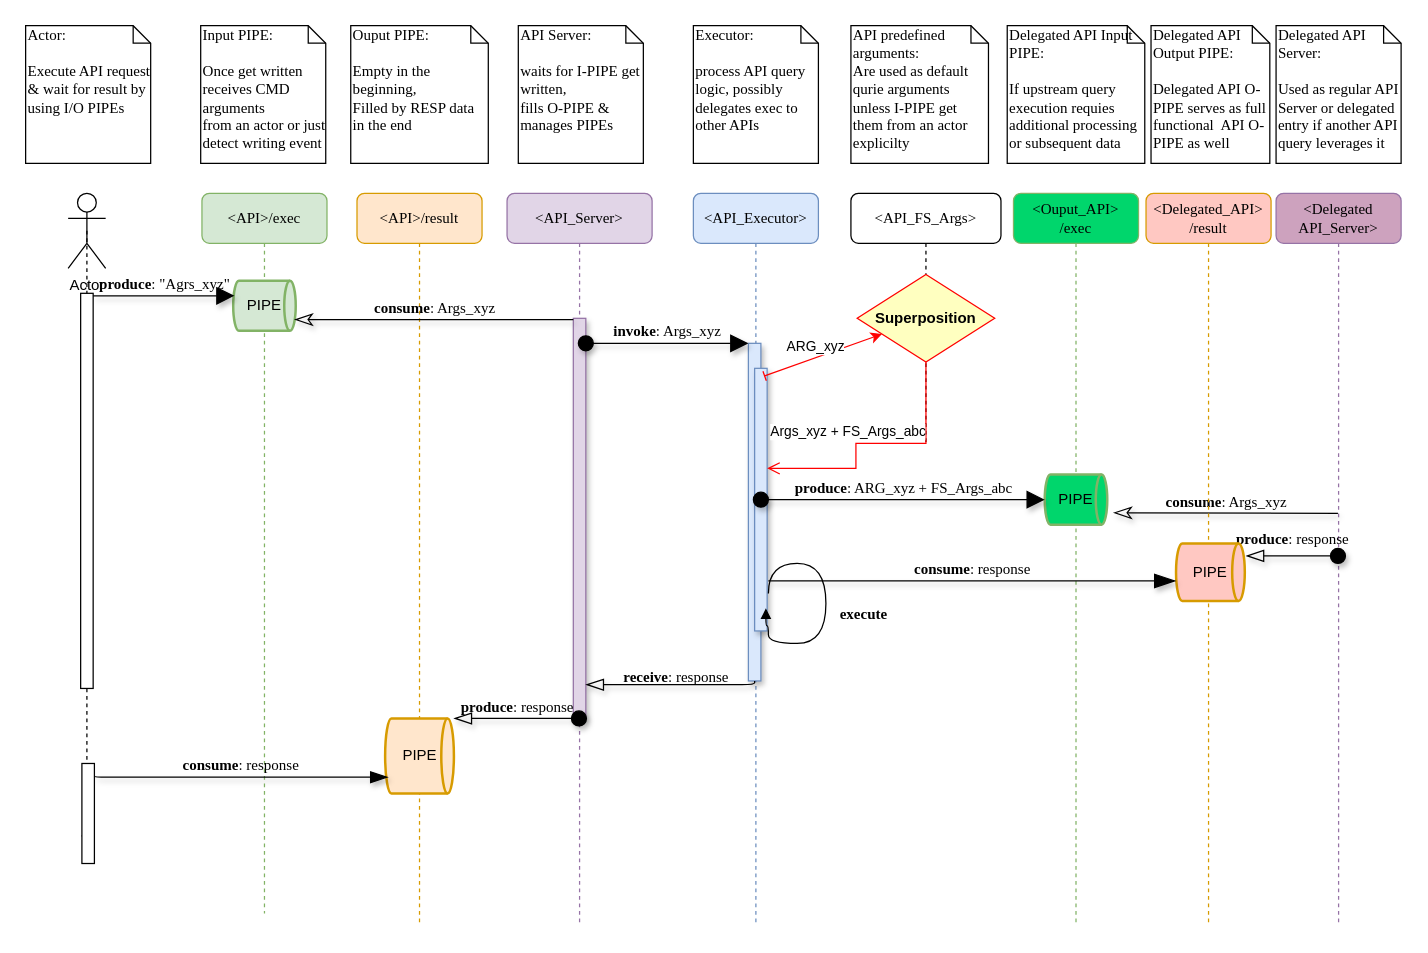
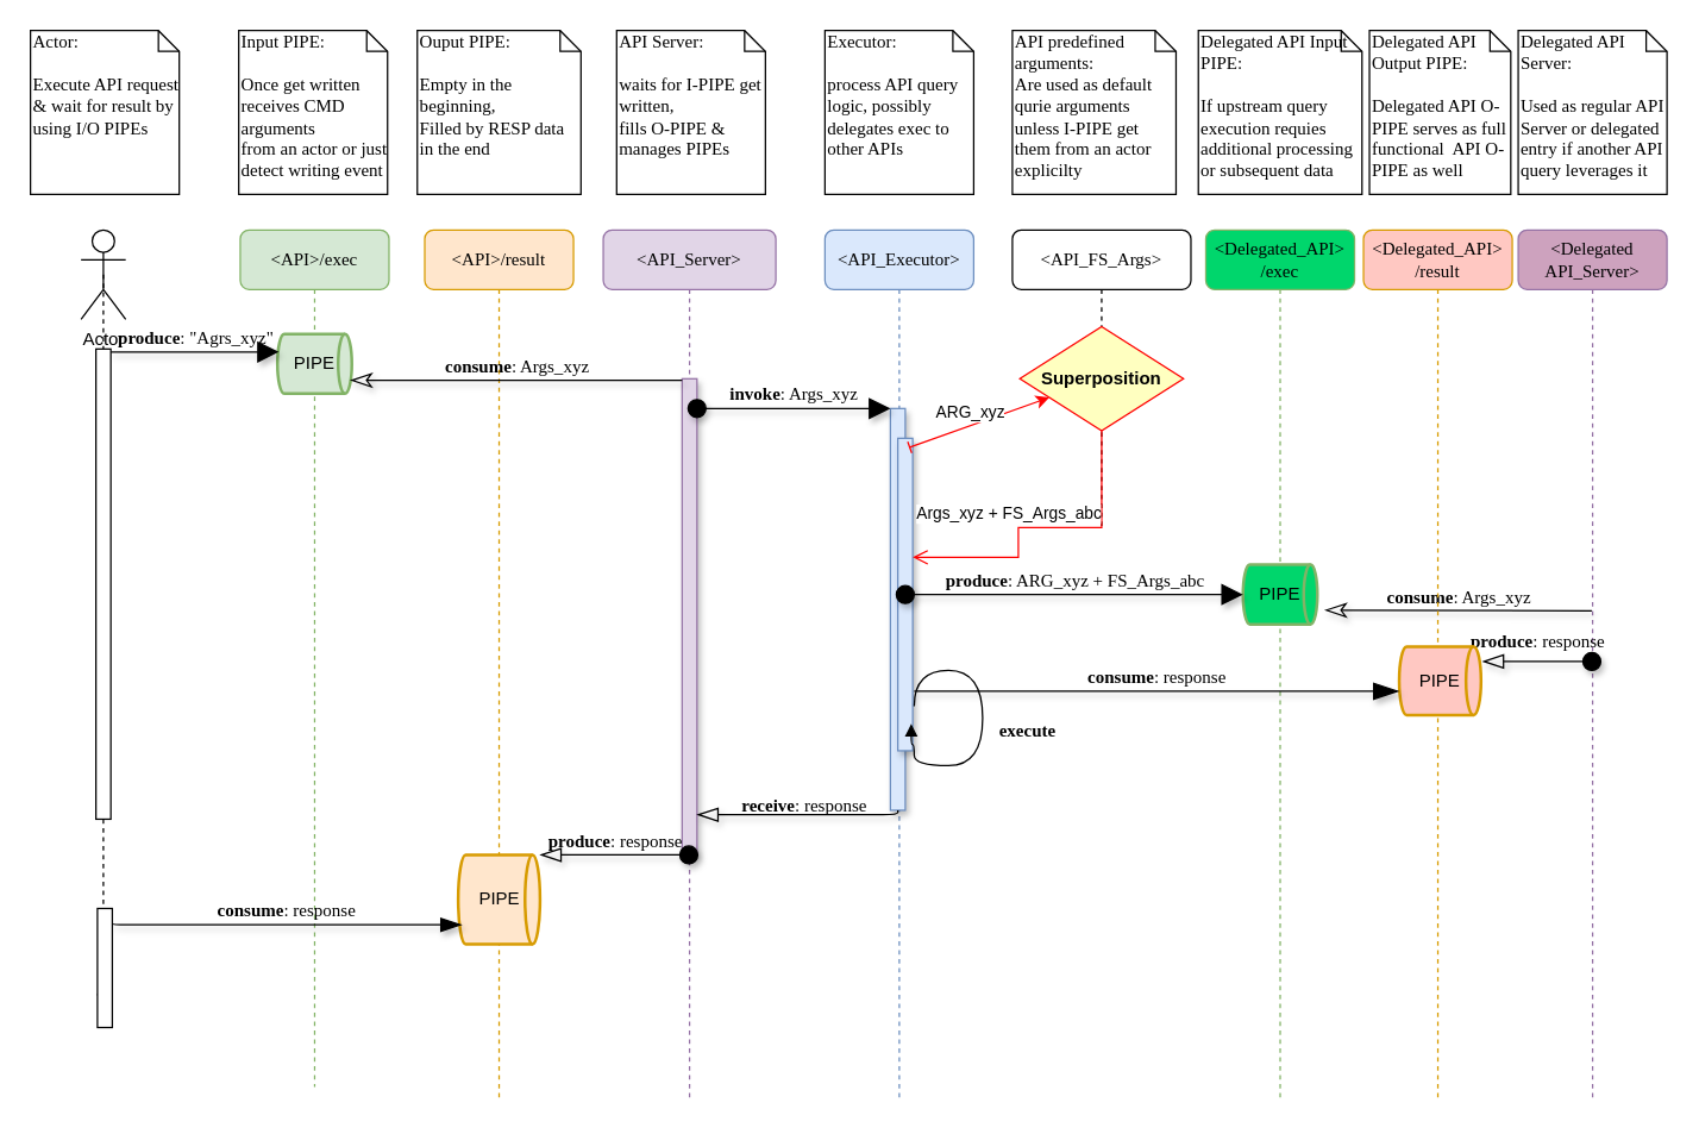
  <mxCell id="0" />
  <mxCell id="1" parent="0" />
  <mxCell id="2" style="edgeStyle=orthogonalEdgeStyle;rounded=0;orthogonalLoop=1;jettySize=auto;html=1;exitX=0.5;exitY=0.5;exitDx=0;exitDy=0;exitPerimeter=0;dashed=1;entryX=0.4;entryY=0.833;entryDx=0;entryDy=0;entryPerimeter=0;" edge="1" parent="1" source="42" target="43"><mxGeometry relative="1" as="geometry"><mxPoint x="69" y="374" as="targetPoint" /></mxGeometry></mxCell>
  <mxCell id="3" value="&amp;lt;API&amp;gt;/exec" style="shape=umlLifeline;perimeter=lifelinePerimeter;whiteSpace=wrap;html=1;container=1;collapsible=0;recursiveResize=0;outlineConnect=0;rounded=1;shadow=0;comic=0;labelBackgroundColor=none;strokeWidth=1;fontFamily=Verdana;fontSize=12;align=center;fillColor=#d5e8d4;strokeColor=#82b366;" parent="1" vertex="1"><mxGeometry x="161" y="154" width="100" height="576" as="geometry" /></mxCell>
  <mxCell id="4" value="PIPE" style="strokeWidth=2;html=1;shape=mxgraph.flowchart.direct_data;whiteSpace=wrap;fillColor=#d5e8d4;strokeColor=#82b366;" vertex="1" parent="3"><mxGeometry x="25" y="70" width="50" height="40" as="geometry" /></mxCell>
  <mxCell id="5" value="&amp;lt;API_Server&amp;gt;" style="shape=umlLifeline;perimeter=lifelinePerimeter;whiteSpace=wrap;html=1;container=1;collapsible=0;recursiveResize=0;outlineConnect=0;rounded=1;shadow=0;comic=0;labelBackgroundColor=none;strokeWidth=1;fontFamily=Verdana;fontSize=12;align=center;fillColor=#e1d5e7;strokeColor=#9673a6;" parent="1" vertex="1"><mxGeometry x="405" y="154" width="116" height="586" as="geometry" /></mxCell>
  <mxCell id="6" value="&amp;lt;API_Executor&amp;gt;" style="shape=umlLifeline;perimeter=lifelinePerimeter;whiteSpace=wrap;html=1;container=1;collapsible=0;recursiveResize=0;outlineConnect=0;rounded=1;shadow=0;comic=0;labelBackgroundColor=none;strokeWidth=1;fontFamily=Verdana;fontSize=12;align=center;fillColor=#dae8fc;strokeColor=#6c8ebf;" parent="1" vertex="1"><mxGeometry x="554" y="154" width="100" height="586" as="geometry" /></mxCell>
- <mxCell id="7" value="&amp;lt;Ouput_&lt;span style=&quot;background-color: initial;&quot;&gt;API&amp;gt;&lt;/span&gt;&lt;div&gt;&lt;span style=&quot;background-color: initial;&quot;&gt;/exec&lt;/span&gt;&lt;/div&gt;" style="shape=umlLifeline;perimeter=lifelinePerimeter;whiteSpace=wrap;html=1;container=1;collapsible=0;recursiveResize=0;outlineConnect=0;rounded=1;shadow=0;comic=0;labelBackgroundColor=none;strokeWidth=1;fontFamily=Verdana;fontSize=12;align=center;fillColor=#00D66C;strokeColor=#82b366;" parent="1" vertex="1"><mxGeometry x="810" y="154" width="100" height="586" as="geometry" /></mxCell>
+ <mxCell id="7" value="&amp;lt;Delegated_&lt;span style=&quot;background-color: initial;&quot;&gt;API&amp;gt;&lt;/span&gt;&lt;div&gt;&lt;span style=&quot;background-color: initial;&quot;&gt;/exec&lt;/span&gt;&lt;/div&gt;" style="shape=umlLifeline;perimeter=lifelinePerimeter;whiteSpace=wrap;html=1;container=1;collapsible=0;recursiveResize=0;outlineConnect=0;rounded=1;shadow=0;comic=0;labelBackgroundColor=none;strokeWidth=1;fontFamily=Verdana;fontSize=12;align=center;fillColor=#00D66C;strokeColor=#82b366;" parent="1" vertex="1"><mxGeometry x="810" y="154" width="100" height="586" as="geometry" /></mxCell>
  <mxCell id="8" value="PIPE" style="strokeWidth=2;html=1;shape=mxgraph.flowchart.direct_data;whiteSpace=wrap;fillColor=#00D66C;strokeColor=#82b366;" vertex="1" parent="7"><mxGeometry x="25" y="225" width="50" height="40" as="geometry" /></mxCell>
  <mxCell id="9" value="&amp;lt;Delegated&lt;div&gt;API_Server&amp;gt;&lt;/div&gt;" style="shape=umlLifeline;perimeter=lifelinePerimeter;whiteSpace=wrap;html=1;container=1;collapsible=0;recursiveResize=0;outlineConnect=0;rounded=1;shadow=0;comic=0;labelBackgroundColor=none;strokeWidth=1;fontFamily=Verdana;fontSize=12;align=center;fillColor=#CDA2BE;strokeColor=#9673a6;" parent="1" vertex="1"><mxGeometry x="1020" y="154" width="100" height="586" as="geometry" /></mxCell>
  <mxCell id="10" value="&lt;b&gt;consume&lt;/b&gt;: Args_xyz" style="html=1;verticalAlign=bottom;endArrow=none;labelBackgroundColor=none;fontFamily=Verdana;fontSize=12;edgeStyle=elbowEdgeStyle;elbow=vertical;startArrow=classicThin;startFill=0;startSize=12;endFill=0;endSize=6;sourcePerimeterSpacing=0;jumpStyle=none;shadow=1;exitX=0.98;exitY=0.775;exitDx=0;exitDy=0;exitPerimeter=0;" edge="1" parent="9" target="9"><mxGeometry relative="1" as="geometry"><mxPoint x="-130" y="255.5" as="sourcePoint" /><mxPoint x="93" y="254.5" as="targetPoint" /><Array as="points"><mxPoint x="-130" y="256" /></Array></mxGeometry></mxCell>
  <mxCell id="11" value="Actor:&lt;div&gt;&lt;br&gt;&lt;div&gt;Execute API request &amp;amp; wait for result by using I/O PIPEs&lt;/div&gt;&lt;/div&gt;" style="shape=note;whiteSpace=wrap;html=1;size=14;verticalAlign=top;align=left;spacingTop=-6;rounded=0;shadow=0;comic=0;labelBackgroundColor=none;strokeWidth=1;fontFamily=Verdana;fontSize=12" parent="1" vertex="1"><mxGeometry y="20" width="100" height="110" as="geometry" x="20" /></mxCell>
  <mxCell id="12" value="Input PIPE:&lt;div&gt;&lt;br&gt;&lt;div&gt;Once get written receives CMD arguments&lt;br&gt;from an actor or just detect writing event&lt;/div&gt;&lt;/div&gt;" style="shape=note;whiteSpace=wrap;html=1;size=14;verticalAlign=top;align=left;spacingTop=-6;rounded=0;shadow=0;comic=0;labelBackgroundColor=none;strokeWidth=1;fontFamily=Verdana;fontSize=12" parent="1" vertex="1"><mxGeometry x="160" y="20" width="100" height="110" as="geometry" /></mxCell>
  <mxCell id="13" value="API Server:&lt;div&gt;&lt;br&gt;&lt;div&gt;waits for I-PIPE get written,&lt;/div&gt;&lt;div&gt;fills O-PIPE &amp;amp; manages PIPEs&lt;/div&gt;&lt;/div&gt;" style="shape=note;whiteSpace=wrap;html=1;size=14;verticalAlign=top;align=left;spacingTop=-6;rounded=0;shadow=0;comic=0;labelBackgroundColor=none;strokeWidth=1;fontFamily=Verdana;fontSize=12" parent="1" vertex="1"><mxGeometry x="414" y="20" width="100" height="110" as="geometry" /></mxCell>
  <mxCell id="14" value="Executor:&lt;div&gt;&lt;br&gt;&lt;div&gt;process API query logic, possibly delegates exec to other APIs&lt;/div&gt;&lt;/div&gt;" style="shape=note;whiteSpace=wrap;html=1;size=14;verticalAlign=top;align=left;spacingTop=-6;rounded=0;shadow=0;comic=0;labelBackgroundColor=none;strokeWidth=1;fontFamily=Verdana;fontSize=12" parent="1" vertex="1"><mxGeometry x="554" y="20" width="100" height="110" as="geometry" /></mxCell>
  <mxCell id="15" value="Delegated API Input PIPE:&lt;div&gt;&lt;br&gt;&lt;div&gt;If upstream query execution requies additional processing or subsequent data&lt;/div&gt;&lt;/div&gt;" style="shape=note;whiteSpace=wrap;html=1;size=14;verticalAlign=top;align=left;spacingTop=-6;rounded=0;shadow=0;comic=0;labelBackgroundColor=none;strokeWidth=1;fontFamily=Verdana;fontSize=12" parent="1" vertex="1"><mxGeometry x="805" y="20" width="110" height="110" as="geometry" /></mxCell>
  <mxCell id="16" value="Delegated API Server:&lt;br&gt;&lt;br&gt;Used as regular API Server or delegated entry if another API query leverages it" style="shape=note;whiteSpace=wrap;html=1;size=14;verticalAlign=top;align=left;spacingTop=-6;rounded=0;shadow=0;comic=0;labelBackgroundColor=none;strokeWidth=1;fontFamily=Verdana;fontSize=12" parent="1" vertex="1"><mxGeometry x="1020" y="20" width="100" height="110" as="geometry" /></mxCell>
  <mxCell id="17" value="&amp;lt;API&amp;gt;/result" style="shape=umlLifeline;perimeter=lifelinePerimeter;whiteSpace=wrap;html=1;container=1;collapsible=0;recursiveResize=0;outlineConnect=0;rounded=1;shadow=0;comic=0;labelBackgroundColor=none;strokeWidth=1;fontFamily=Verdana;fontSize=12;align=center;fillColor=#ffe6cc;strokeColor=#d79b00;" vertex="1" parent="1"><mxGeometry x="285" y="154" width="100" height="586" as="geometry" /></mxCell>
  <mxCell id="18" value="PIPE" style="strokeWidth=2;html=1;shape=mxgraph.flowchart.direct_data;whiteSpace=wrap;fillColor=#ffe6cc;strokeColor=#d79b00;" vertex="1" parent="17"><mxGeometry x="22.5" y="420" width="55" height="60" as="geometry" /></mxCell>
  <mxCell id="19" value="Ouput PIPE:&lt;div&gt;&lt;br&gt;&lt;div&gt;Empty in the beginning,&lt;br&gt;Filled by RESP data in the end&lt;/div&gt;&lt;/div&gt;" style="shape=note;whiteSpace=wrap;html=1;size=14;verticalAlign=top;align=left;spacingTop=-6;rounded=0;shadow=0;comic=0;labelBackgroundColor=none;strokeWidth=1;fontFamily=Verdana;fontSize=12" vertex="1" parent="1"><mxGeometry x="280" y="20" width="110" height="110" as="geometry" /></mxCell>
  <mxCell id="20" value="" style="html=1;points=[];perimeter=orthogonalPerimeter;rounded=0;shadow=1;comic=0;labelBackgroundColor=none;strokeWidth=1;fontFamily=Verdana;fontSize=12;align=center;fillColor=#e1d5e7;strokeColor=#9673a6;" vertex="1" parent="1"><mxGeometry x="458" y="254" width="10" height="320" as="geometry" /></mxCell>
  <mxCell id="21" value="" style="html=1;points=[];perimeter=orthogonalPerimeter;rounded=0;shadow=0;comic=0;labelBackgroundColor=none;strokeWidth=1;fontFamily=Verdana;fontSize=12;align=right;" vertex="1" parent="1"><mxGeometry x="64" y="234" width="10" height="316" as="geometry" /></mxCell>
  <mxCell id="22" value="" style="html=1;points=[];perimeter=orthogonalPerimeter;rounded=0;shadow=1;comic=0;labelBackgroundColor=none;strokeWidth=1;fontFamily=Verdana;fontSize=12;align=center;fillColor=#dae8fc;strokeColor=#6c8ebf;" vertex="1" parent="1"><mxGeometry x="598" y="274" width="10" height="270" as="geometry" /></mxCell>
  <mxCell id="23" value="&lt;b&gt;invoke&lt;/b&gt;: Args_xyz" style="html=1;verticalAlign=bottom;endArrow=block;labelBackgroundColor=none;fontFamily=Verdana;fontSize=12;edgeStyle=elbowEdgeStyle;elbow=vertical;startArrow=oval;startFill=1;startSize=12;shadow=1;endSize=12;" edge="1" parent="1" source="20" target="22"><mxGeometry relative="1" as="geometry"><mxPoint x="523" y="274" as="sourcePoint" /><Array as="points"><mxPoint x="473" y="274" /></Array></mxGeometry></mxCell>
  <mxCell id="24" value="&lt;b style=&quot;font-size: 12px;&quot;&gt;produce&lt;/b&gt;: &quot;Agrs_xyz&quot;" style="html=1;verticalAlign=bottom;endArrow=block;entryX=0.02;entryY=0.3;labelBackgroundColor=none;fontFamily=Verdana;fontSize=12;edgeStyle=elbowEdgeStyle;elbow=vertical;shadow=1;endSize=12;entryDx=0;entryDy=0;entryPerimeter=0;" edge="1" parent="1" source="21" target="4"><mxGeometry relative="1" as="geometry"><mxPoint x="139" y="244" as="sourcePoint" /><mxPoint x="191" y="234" as="targetPoint" /></mxGeometry></mxCell>
  <mxCell id="25" value="&lt;b&gt;consume&lt;/b&gt;: Args_xyz" style="html=1;verticalAlign=bottom;endArrow=none;entryX=0;entryY=0;labelBackgroundColor=none;fontFamily=Verdana;fontSize=12;edgeStyle=elbowEdgeStyle;elbow=vertical;startArrow=classicThin;startFill=0;startSize=12;endFill=0;endSize=6;sourcePerimeterSpacing=0;jumpStyle=none;shadow=1;exitX=0.98;exitY=0.775;exitDx=0;exitDy=0;exitPerimeter=0;" edge="1" parent="1" source="4" target="20"><mxGeometry relative="1" as="geometry"><mxPoint x="231" y="254" as="sourcePoint" /></mxGeometry></mxCell>
  <mxCell id="26" value="" style="html=1;points=[];perimeter=orthogonalPerimeter;rounded=0;shadow=1;comic=0;labelBackgroundColor=none;strokeWidth=1;fontFamily=Verdana;fontSize=12;align=center;fillColor=#dae8fc;strokeColor=#6c8ebf;" vertex="1" parent="1"><mxGeometry x="603" y="294" width="10" height="210" as="geometry" /></mxCell>
  <mxCell id="27" value="&lt;b&gt;execute&lt;/b&gt;" style="html=1;verticalAlign=bottom;endArrow=block;labelBackgroundColor=none;fontFamily=Verdana;fontSize=12;elbow=vertical;edgeStyle=orthogonalEdgeStyle;curved=1;entryX=0.9;entryY=0.914;entryDx=0;entryDy=0;entryPerimeter=0;strokeWidth=1;flowAnimation=0;shadow=0;" edge="1" parent="1" target="26"><mxGeometry x="0.142" y="30" relative="1" as="geometry"><mxPoint x="614" y="474" as="sourcePoint" /><mxPoint x="608" y="443" as="targetPoint" /><Array as="points"><mxPoint x="614" y="450" /><mxPoint x="660" y="450" /><mxPoint x="660" y="514" /><mxPoint x="614" y="514" /><mxPoint x="614" y="500" /><mxPoint x="612" y="500" /></Array><mxPoint as="offset" /></mxGeometry></mxCell>
  <mxCell id="28" value="&lt;b&gt;produce&lt;/b&gt;: response" style="html=1;verticalAlign=bottom;endArrow=blockThin;endSize=12;labelBackgroundColor=none;fontFamily=Verdana;fontSize=12;edgeStyle=elbowEdgeStyle;elbow=vertical;entryX=1.018;entryY=0.196;entryDx=0;entryDy=0;entryPerimeter=0;endFill=0;startSize=12;startArrow=oval;startFill=1;shadow=1;" edge="1" parent="1" target="38"><mxGeometry x="-0.005" y="-4" relative="1" as="geometry"><mxPoint x="970" y="443.995" as="targetPoint" /><Array as="points"><mxPoint x="870" y="444" /><mxPoint x="859" y="291" /></Array><mxPoint x="1069.5" y="444" as="sourcePoint" /><mxPoint as="offset" /></mxGeometry></mxCell>
  <mxCell id="29" value="&lt;b&gt;receive&lt;/b&gt;: response" style="html=1;verticalAlign=bottom;endArrow=blockThin;endSize=12;labelBackgroundColor=none;fontFamily=Verdana;fontSize=12;edgeStyle=elbowEdgeStyle;elbow=vertical;entryX=1;entryY=0.916;entryDx=0;entryDy=0;entryPerimeter=0;endFill=0;startSize=12;shadow=1;" edge="1" parent="1" source="22" target="20"><mxGeometry x="-0.051" y="3" relative="1" as="geometry"><mxPoint x="468" y="554" as="targetPoint" /><Array as="points"><mxPoint x="533" y="547" /><mxPoint x="443" y="466" /></Array><mxPoint x="602.5" y="566" as="sourcePoint" /><mxPoint as="offset" /></mxGeometry></mxCell>
  <mxCell id="30" value="&lt;b&gt;produce&lt;/b&gt;: response" style="html=1;verticalAlign=bottom;endArrow=blockThin;labelBackgroundColor=none;fontFamily=Verdana;fontSize=12;edgeStyle=elbowEdgeStyle;elbow=vertical;startArrow=oval;startFill=1;startSize=12;endFill=0;endSize=12;shadow=1;" edge="1" parent="1" target="18"><mxGeometry relative="1" as="geometry"><mxPoint x="462.5" y="574" as="sourcePoint" /><mxPoint x="350" y="574" as="targetPoint" /></mxGeometry></mxCell>
  <mxCell id="31" value="&lt;b&gt;produce&lt;/b&gt;: ARG_xyz + FS_Args_abc" style="html=1;verticalAlign=bottom;endArrow=block;entryX=0;entryY=0.5;labelBackgroundColor=none;fontFamily=Verdana;fontSize=12;edgeStyle=elbowEdgeStyle;elbow=vertical;startArrow=oval;startFill=1;startSize=12;endSize=12;entryDx=0;entryDy=0;entryPerimeter=0;shadow=1;" edge="1" parent="1" source="22" target="8"><mxGeometry relative="1" as="geometry"><mxPoint x="663" y="284" as="sourcePoint" /><mxPoint x="854" y="394" as="targetPoint" /></mxGeometry></mxCell>
  <mxCell id="32" value="&amp;lt;API_FS_Args&amp;gt;" style="shape=umlLifeline;perimeter=lifelinePerimeter;whiteSpace=wrap;html=1;container=1;collapsible=0;recursiveResize=0;outlineConnect=0;rounded=1;shadow=0;comic=0;labelBackgroundColor=none;strokeWidth=1;fontFamily=Verdana;fontSize=12;align=center;" vertex="1" parent="1"><mxGeometry x="680" y="154" width="120" height="200" as="geometry" /></mxCell>
  <mxCell id="33" value="&lt;span style=&quot;background-color: initial;&quot;&gt;&lt;b&gt;Superposition&lt;/b&gt;&lt;/span&gt;" style="rhombus;whiteSpace=wrap;html=1;fontColor=#000000;fillColor=#ffffc0;strokeColor=#ff0000;align=center;" vertex="1" parent="32"><mxGeometry x="5" y="65" width="110" height="70" as="geometry" /></mxCell>
  <mxCell id="34" value="API predefined&amp;nbsp;&lt;div&gt;arguments:&lt;/div&gt;&lt;div&gt;Are used as default qurie arguments unless I-PIPE get them from an actor explicilty&lt;/div&gt;" style="shape=note;whiteSpace=wrap;html=1;size=14;verticalAlign=top;align=left;spacingTop=-6;rounded=0;shadow=0;comic=0;labelBackgroundColor=none;strokeWidth=1;fontFamily=Verdana;fontSize=12" vertex="1" parent="1"><mxGeometry x="680" y="20" width="110" height="110" as="geometry" /></mxCell>
  <mxCell id="35" value="Args_xyz + FS_Args_abc" style="edgeStyle=orthogonalEdgeStyle;html=1;align=left;verticalAlign=bottom;endArrow=open;endSize=8;strokeColor=#ff0000;rounded=0;exitX=0.5;exitY=1;exitDx=0;exitDy=0;" edge="1" source="33" parent="1" target="26"><mxGeometry x="0.988" y="-20" relative="1" as="geometry"><mxPoint x="654" y="344" as="targetPoint" /><Array as="points"><mxPoint x="684" y="354" /><mxPoint x="684" y="374" /></Array><mxPoint as="offset" /></mxGeometry></mxCell>
  <mxCell id="36" value="ARG_xyz" style="html=1;align=left;verticalAlign=middle;endArrow=baseDash;strokeColor=#ff0000;rounded=0;entryX=0.8;entryY=0.029;entryDx=0;entryDy=0;entryPerimeter=0;endFill=0;startArrow=classic;startFill=1;" edge="1" source="33" parent="1" target="26"><mxGeometry x="0.555" y="-16" relative="1" as="geometry"><mxPoint x="514" y="424" as="targetPoint" /><mxPoint as="offset" /></mxGeometry></mxCell>
  <mxCell id="37" value="&amp;lt;Delegated_API&amp;gt; /result" style="shape=umlLifeline;perimeter=lifelinePerimeter;whiteSpace=wrap;html=1;container=1;collapsible=0;recursiveResize=0;outlineConnect=0;rounded=1;shadow=0;comic=0;labelBackgroundColor=none;strokeWidth=1;fontFamily=Verdana;fontSize=12;align=center;fillColor=#FFC8C2;strokeColor=#d79b00;" vertex="1" parent="1"><mxGeometry x="916" y="154" width="100" height="586" as="geometry" /></mxCell>
  <mxCell id="38" value="PIPE" style="strokeWidth=2;html=1;shape=mxgraph.flowchart.direct_data;whiteSpace=wrap;fillColor=#FFC8C2;strokeColor=#d79b00;" vertex="1" parent="37"><mxGeometry x="24" y="280" width="55" height="46" as="geometry" /></mxCell>
  <mxCell id="39" value="Delegated API Output PIPE:&lt;div&gt;&lt;br&gt;&lt;/div&gt;&lt;div&gt;Delegated API O-PIPE serves as full functional&amp;nbsp; API O-PIPE as well&lt;/div&gt;" style="shape=note;whiteSpace=wrap;html=1;size=14;verticalAlign=top;align=left;spacingTop=-6;rounded=0;shadow=0;comic=0;labelBackgroundColor=none;strokeWidth=1;fontFamily=Verdana;fontSize=12" vertex="1" parent="1"><mxGeometry x="920" y="20" width="95" height="110" as="geometry" /></mxCell>
  <mxCell id="40" value="&lt;b&gt;consume&lt;/b&gt;: response" style="html=1;verticalAlign=bottom;endArrow=blockThin;labelBackgroundColor=none;fontFamily=Verdana;fontSize=12;edgeStyle=elbowEdgeStyle;elbow=vertical;startArrow=none;startFill=0;endFill=1;endSize=15;startSize=15;targetPerimeterSpacing=4;sourcePerimeterSpacing=5;strokeWidth=1;shadow=1;" edge="1" parent="1"><mxGeometry relative="1" as="geometry"><mxPoint x="614" y="464" as="sourcePoint" /><mxPoint x="940" y="464" as="targetPoint" /></mxGeometry></mxCell>
  <mxCell id="41" value="&lt;b&gt;consume&lt;/b&gt;: response" style="html=1;verticalAlign=bottom;endArrow=blockThin;labelBackgroundColor=none;fontFamily=Verdana;fontSize=12;edgeStyle=elbowEdgeStyle;elbow=vertical;startArrow=none;startFill=0;endFill=1;endSize=12;startSize=12;targetPerimeterSpacing=4;sourcePerimeterSpacing=5;strokeWidth=1;exitX=1.1;exitY=0.187;exitDx=0;exitDy=0;exitPerimeter=0;shadow=1;" edge="1" parent="1"><mxGeometry relative="1" as="geometry"><mxPoint x="75" y="620" as="sourcePoint" /><mxPoint x="310" y="621" as="targetPoint" /></mxGeometry></mxCell>
  <mxCell id="42" value="Actor" style="shape=umlActor;verticalLabelPosition=bottom;verticalAlign=top;html=1;" vertex="1" parent="1"><mxGeometry x="54" y="154" width="30" height="60" as="geometry" /></mxCell>
  <mxCell id="43" value="" style="html=1;points=[];perimeter=orthogonalPerimeter;rounded=0;shadow=0;comic=0;labelBackgroundColor=none;strokeWidth=1;fontFamily=Verdana;fontSize=12;align=center;" vertex="1" parent="1"><mxGeometry x="65" y="610" width="10" height="80" as="geometry" /></mxCell>
